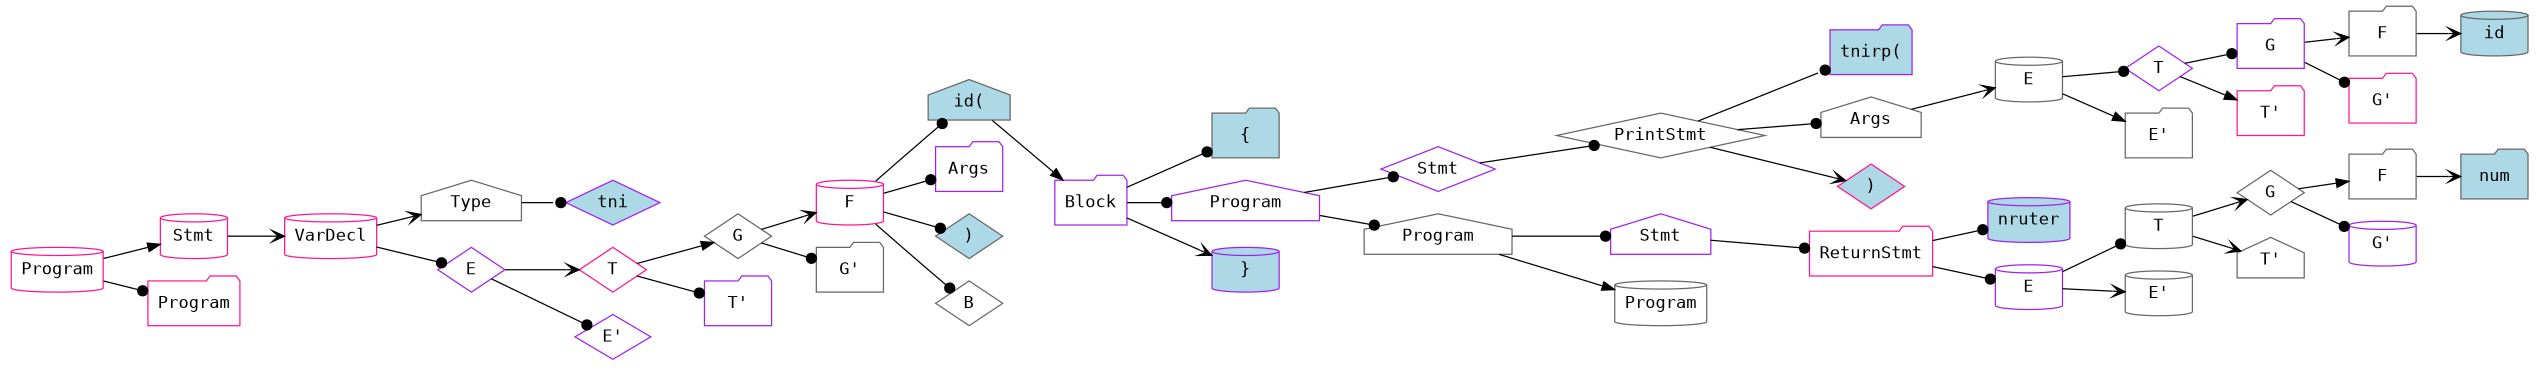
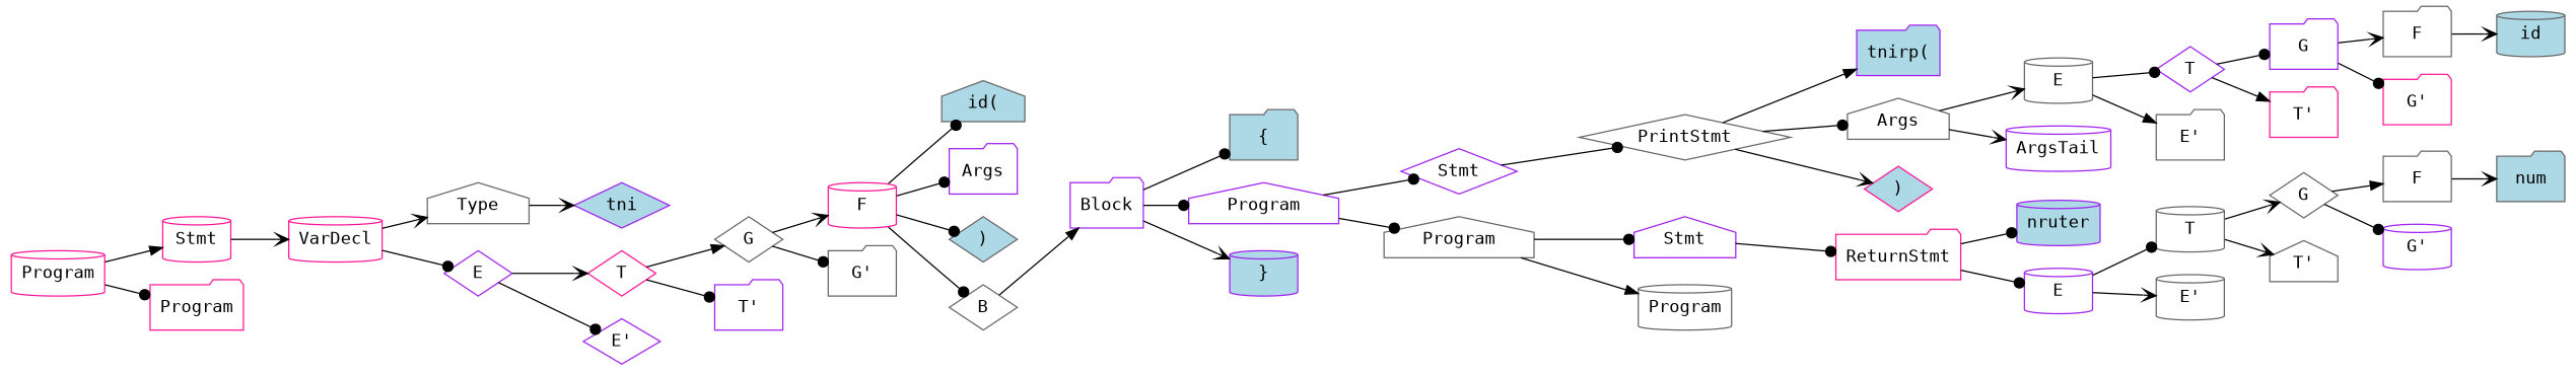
  digraph {
    fontname="DejaVu Sans Mono"
    rankdir=LR
    node [color=gray40 fontname="DejaVu Sans Mono" shape=folder]
    edge [arrowhead=dot fontname="DejaVu Sans Mono"]
    n1 [color=deeppink label=Program shape=cylinder]
    n2 [color=deeppink label=Stmt shape=cylinder]
    n3 [color=deeppink label=Program]
    n4 [color=deeppink label=VarDecl shape=cylinder]
    n5 [label=Type shape=house]
    n6 [color=purple label=E shape=diamond]
    n7 [color=purple fillcolor=lightblue label=tni shape=diamond style=filled]
    n8 [color=deeppink label=T shape=diamond]
    n9 [color=purple label="E'" shape=diamond]
    n10 [label=G shape=diamond]
    n11 [color=purple label="T'"]
    n12 [color=deeppink label=F shape=cylinder]
    n13 [label="G'"]
    n14 [fillcolor=lightblue label="id(" shape=house style=filled]
    n15 [color=purple label=Args]
    n16 [fillcolor=lightblue label=")" shape=diamond style=filled]
    n17 [label=B shape=diamond]
    n18 [color=purple label=Block]
    n19 [fillcolor=lightblue label="{" style=filled]
    n20 [color=purple label=Program shape=house]
    n21 [color=purple fillcolor=lightblue label="}" shape=cylinder style=filled]
    n22 [color=purple label=Stmt shape=diamond]
    n23 [label=Program shape=house]
    n24 [label=PrintStmt shape=diamond]
    n25 [color=purple label=Stmt shape=house]
    n26 [label=Program shape=cylinder]
    n27 [color=purple fillcolor=lightblue label="tnirp(" style=filled]
    n28 [label=Args shape=house]
    n29 [color=deeppink fillcolor=lightblue label=")" shape=diamond style=filled]
    n30 [label=E shape=cylinder]
+   n31 [color=purple label=ArgsTail shape=cylinder]
    n32 [color=purple label=T shape=diamond]
    n33 [label="E'"]
    n34 [color=purple label=G]
    n35 [color=deeppink label="T'"]
    n36 [label=F]
    n37 [color=deeppink label="G'"]
    n38 [fillcolor=lightblue label=id shape=cylinder style=filled]
    n39 [color=deeppink label=ReturnStmt]
    n40 [color=purple fillcolor=lightblue label=nruter shape=cylinder style=filled]
    n41 [color=purple label=E shape=cylinder]
    n42 [label=T shape=cylinder]
    n43 [label="E'" shape=cylinder]
    n44 [label=G shape=diamond]
    n45 [label="T'" shape=house]
    n46 [label=F]
    n47 [color=purple label="G'" shape=cylinder]
    n48 [fillcolor=lightblue label=num style=filled]
    n1 -> n2 [arrowhead=normal]
    n1 -> n3
    n2 -> n4 [arrowhead=vee]
    n4 -> n5 [arrowhead=vee]
    n4 -> n6
-   n5 -> n7
+   n5 -> n7 [arrowhead=vee]
    n6 -> n8 [arrowhead=vee]
    n6 -> n9
    n8 -> n10 [arrowhead=normal]
    n8 -> n11
    n10 -> n12 [arrowhead=vee]
    n10 -> n13
    n12 -> n14
    n12 -> n15
    n12 -> n16
    n12 -> n17
-   n14 -> n18 [arrowhead=normal]
+   n17 -> n18 [arrowhead=normal]
    n18 -> n19
    n18 -> n20
    n18 -> n21 [arrowhead=vee]
    n20 -> n22
    n20 -> n23
    n22 -> n24
    n23 -> n25
    n23 -> n26 [arrowhead=normal]
-   n24 -> n27
+   n24 -> n27 [arrowhead=normal]
    n24 -> n28
    n24 -> n29 [arrowhead=vee]
    n25 -> n39
    n28 -> n30 [arrowhead=vee]
+   n28 -> n31 [arrowhead=vee]
    n30 -> n32
    n30 -> n33 [arrowhead=normal]
    n32 -> n34
    n32 -> n35 [arrowhead=normal]
    n34 -> n36 [arrowhead=vee]
    n34 -> n37
    n36 -> n38 [arrowhead=vee]
    n39 -> n40
    n39 -> n41
    n41 -> n42
    n41 -> n43 [arrowhead=vee]
    n42 -> n44 [arrowhead=vee]
    n42 -> n45 [arrowhead=vee]
    n44 -> n46 [arrowhead=normal]
    n44 -> n47
    n46 -> n48 [arrowhead=vee]
  }
